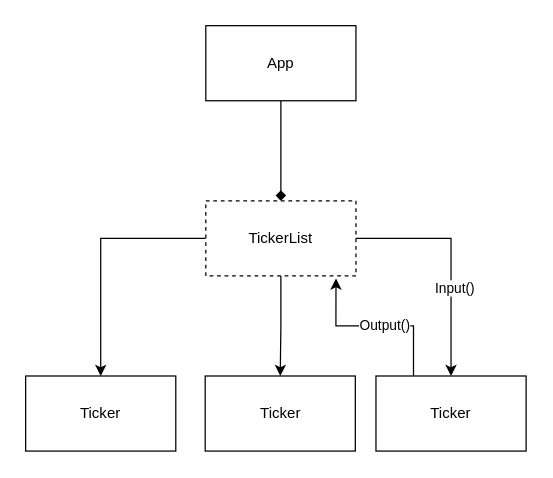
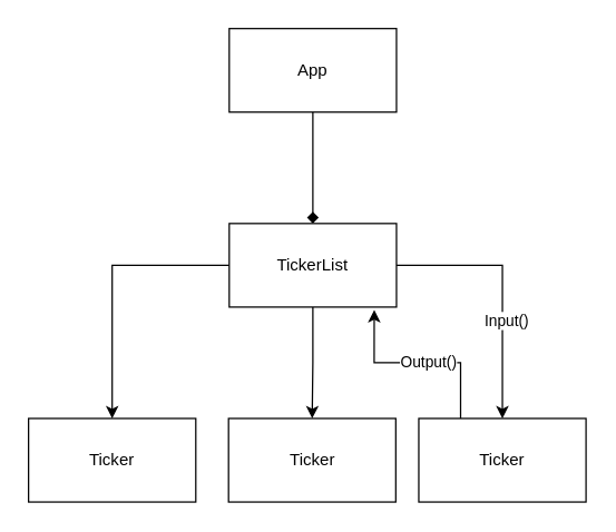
  <mxCell id="0" />
  <mxCell id="1" parent="0" />
  <mxCell id="2" value="" style="edgeStyle=orthogonalEdgeStyle;rounded=0;orthogonalLoop=1;jettySize=auto;html=1;endArrow=diamond;" edge="1" parent="1" source="3" target="8"><mxGeometry relative="1" as="geometry" /></mxCell>
  <mxCell id="3" value="App" style="rounded=0;whiteSpace=wrap;html=1;" vertex="1" parent="1"><mxGeometry x="164" y="20" width="120" height="60" as="geometry" /></mxCell>
  <mxCell id="4" value="" style="edgeStyle=orthogonalEdgeStyle;rounded=0;orthogonalLoop=1;jettySize=auto;html=1;" edge="1" parent="1" source="8" target="9"><mxGeometry relative="1" as="geometry" /></mxCell>
  <mxCell id="5" style="edgeStyle=orthogonalEdgeStyle;rounded=0;orthogonalLoop=1;jettySize=auto;html=1;" edge="1" parent="1" source="8" target="10"><mxGeometry relative="1" as="geometry" /></mxCell>
  <mxCell id="6" style="edgeStyle=orthogonalEdgeStyle;rounded=0;orthogonalLoop=1;jettySize=auto;html=1;entryX=0.5;entryY=0;entryDx=0;entryDy=0;" edge="1" parent="1" source="8" target="13"><mxGeometry relative="1" as="geometry" /></mxCell>
  <mxCell id="7" value="Input()" style="edgeLabel;html=1;align=center;verticalAlign=middle;resizable=0;points=[];" vertex="1" connectable="0" parent="6"><mxGeometry x="0.237" y="2" relative="1" as="geometry"><mxPoint as="offset" /></mxGeometry></mxCell>
- <mxCell id="8" value="TickerList" style="whiteSpace=wrap;html=1;rounded=0;dashed=1;" vertex="1" parent="1"><mxGeometry x="164" y="160" width="120" height="60" as="geometry" /></mxCell>
+ <mxCell id="8" value="TickerList" style="whiteSpace=wrap;html=1;rounded=0;" vertex="1" parent="1"><mxGeometry x="164" y="160" width="120" height="60" as="geometry" /></mxCell>
  <mxCell id="9" value="Ticker" style="whiteSpace=wrap;html=1;rounded=0;" vertex="1" parent="1"><mxGeometry x="20" y="300" width="120" height="60" as="geometry" /></mxCell>
  <mxCell id="10" value="Ticker" style="whiteSpace=wrap;html=1;rounded=0;" vertex="1" parent="1"><mxGeometry x="163.5" y="300" width="120" height="60" as="geometry" /></mxCell>
  <mxCell id="11" style="edgeStyle=orthogonalEdgeStyle;rounded=0;orthogonalLoop=1;jettySize=auto;html=1;exitX=0.25;exitY=0;exitDx=0;exitDy=0;entryX=0.867;entryY=1.033;entryDx=0;entryDy=0;entryPerimeter=0;" edge="1" parent="1" source="13" target="8"><mxGeometry relative="1" as="geometry" /></mxCell>
  <mxCell id="12" value="Output()" style="edgeLabel;html=1;align=center;verticalAlign=middle;resizable=0;points=[];" vertex="1" connectable="0" parent="11"><mxGeometry x="-0.08" y="-1" relative="1" as="geometry"><mxPoint as="offset" /></mxGeometry></mxCell>
  <mxCell id="13" value="Ticker" style="whiteSpace=wrap;html=1;rounded=0;" vertex="1" parent="1"><mxGeometry x="300" y="300" width="120" height="60" as="geometry" /></mxCell>
